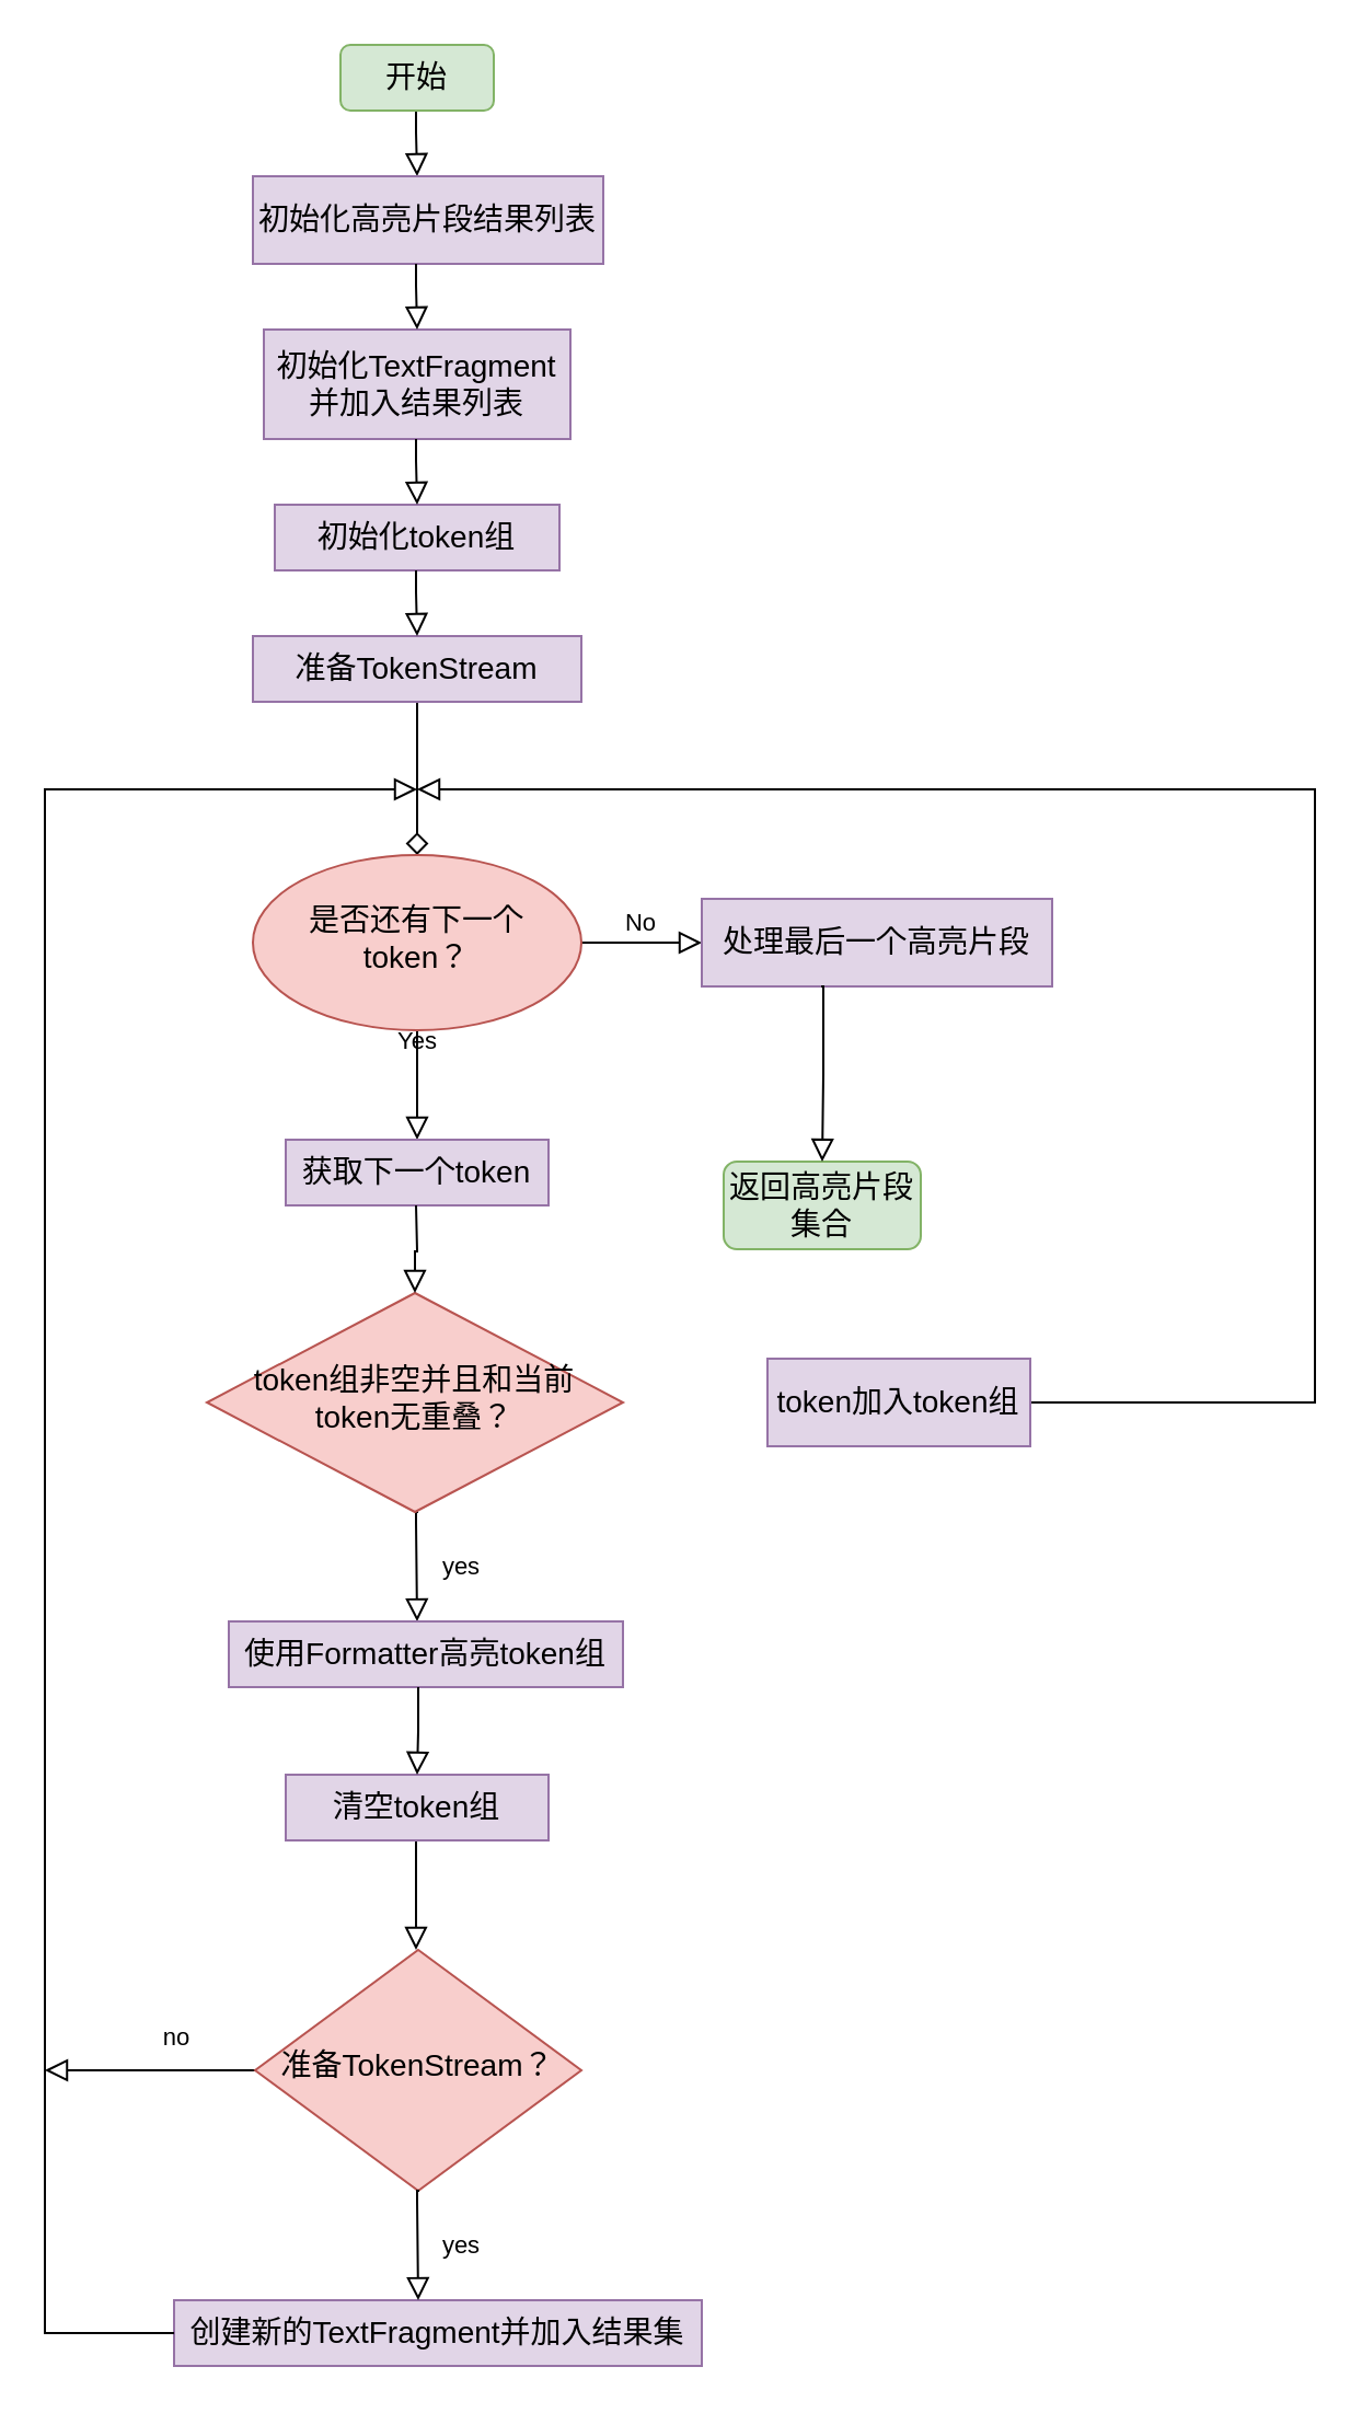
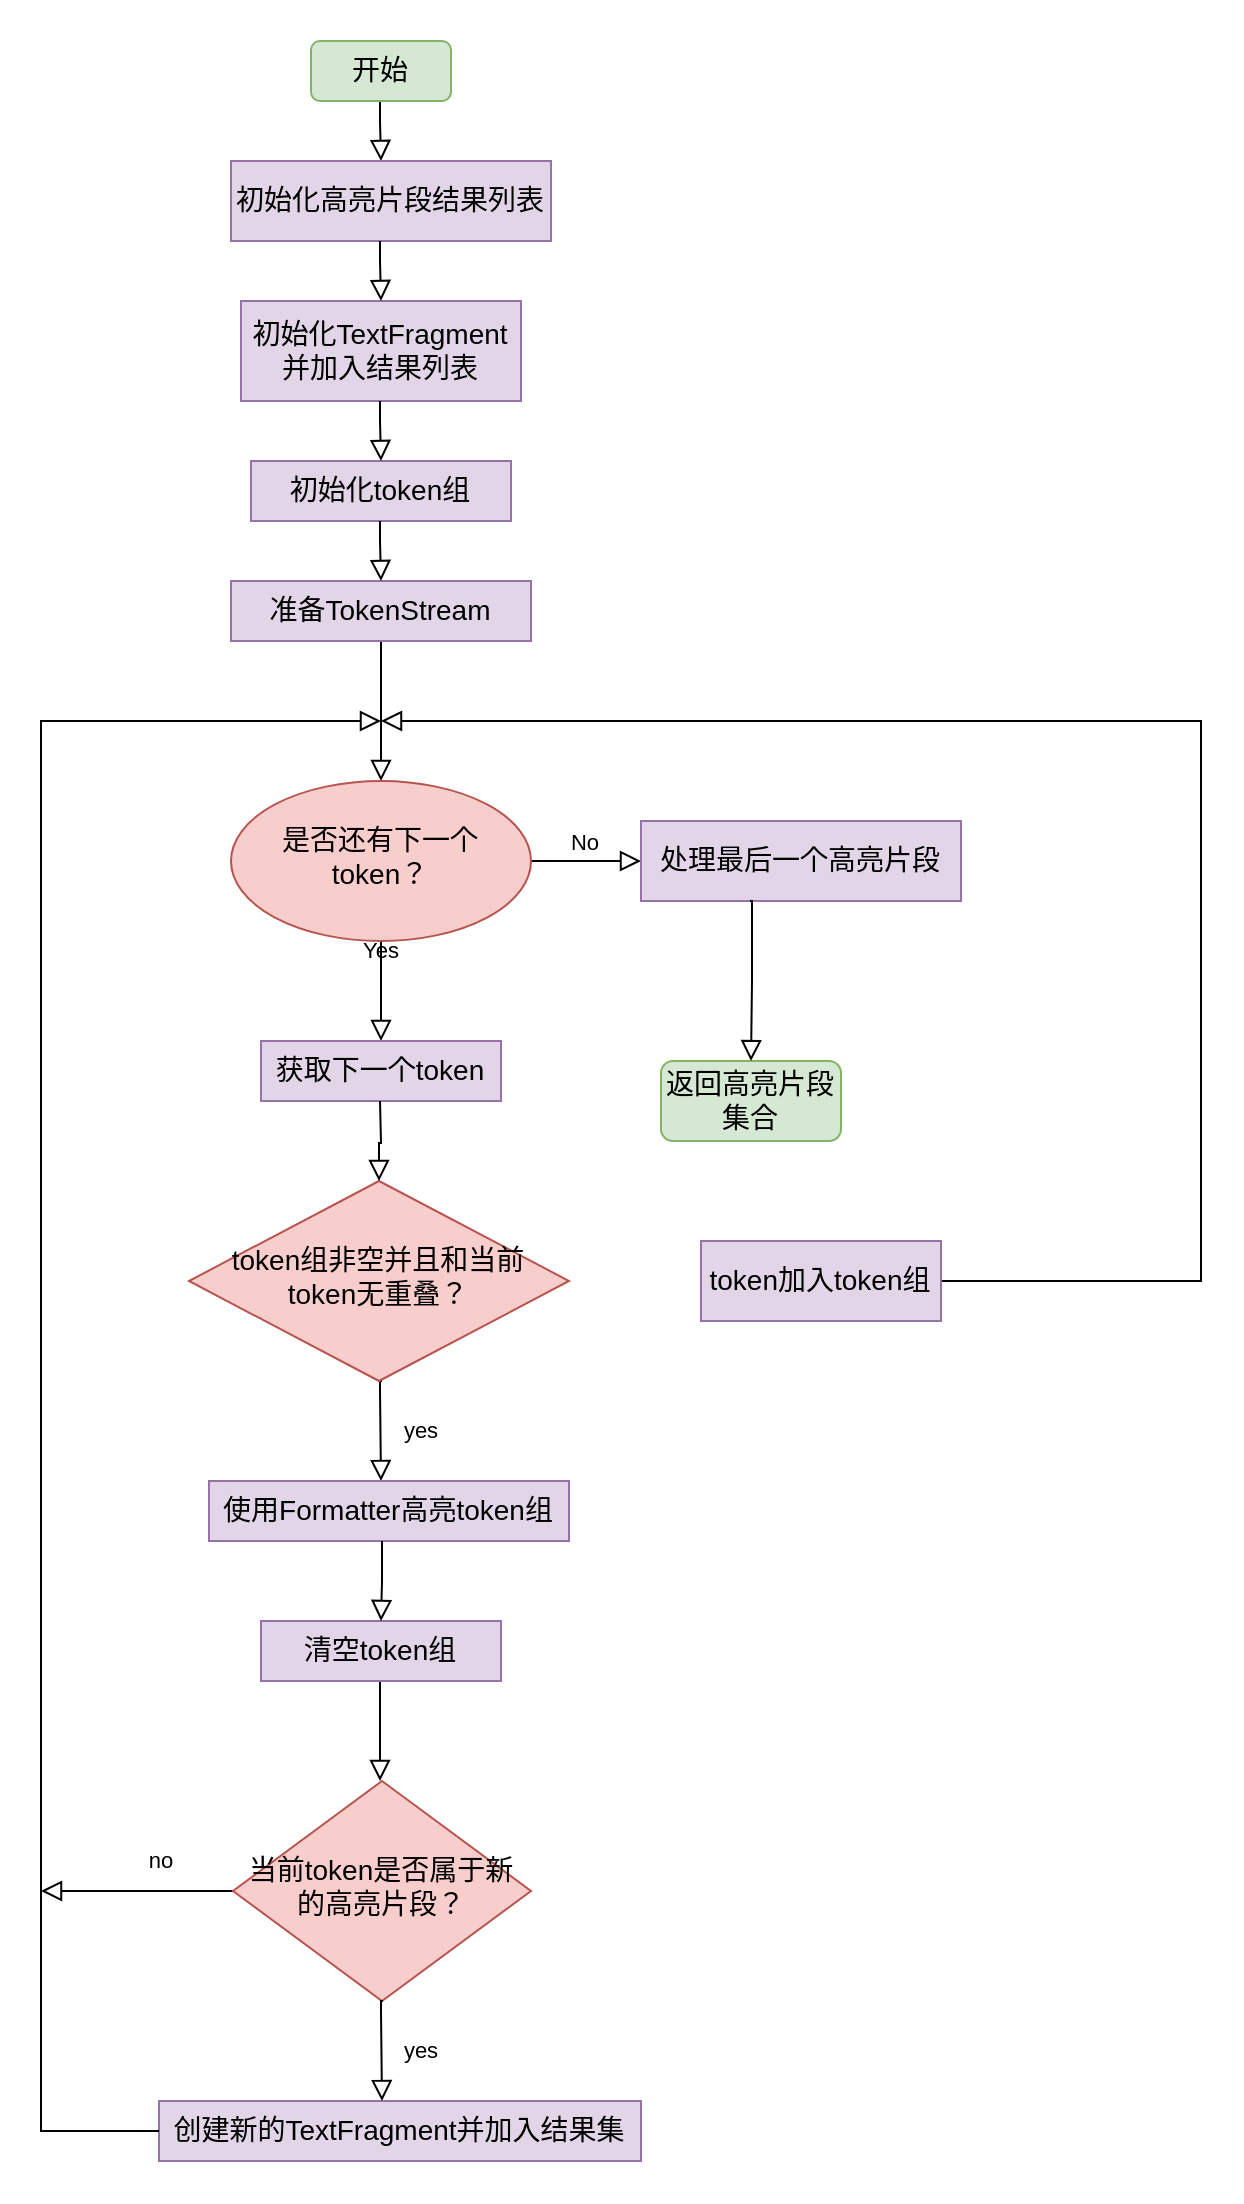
  <mxCell id="0" />
  <mxCell id="1" parent="0" />
- <mxCell id="2" value="" style="rounded=0;html=1;jettySize=auto;orthogonalLoop=1;fontSize=11;endArrow=diamond;endFill=0;endSize=8;strokeWidth=1;shadow=0;labelBackgroundColor=none;edgeStyle=orthogonalEdgeStyle;exitX=0.4;exitY=0.967;exitDx=0;exitDy=0;exitPerimeter=0;" parent="1" source="24" target="5" edge="1"><mxGeometry relative="1" as="geometry"><mxPoint x="190" y="350" as="sourcePoint" /><Array as="points"><mxPoint x="190" y="319" /></Array></mxGeometry></mxCell>
+ <mxCell id="2" value="" style="rounded=0;html=1;jettySize=auto;orthogonalLoop=1;fontSize=11;endArrow=block;endFill=0;endSize=8;strokeWidth=1;shadow=0;labelBackgroundColor=none;edgeStyle=orthogonalEdgeStyle;exitX=0.4;exitY=0.967;exitDx=0;exitDy=0;exitPerimeter=0;" parent="1" source="24" target="5" edge="1"><mxGeometry relative="1" as="geometry"><mxPoint x="190" y="350" as="sourcePoint" /><Array as="points"><mxPoint x="190" y="319" /></Array></mxGeometry></mxCell>
  <mxCell id="3" value="Yes" style="rounded=0;html=1;jettySize=auto;orthogonalLoop=1;fontSize=11;endArrow=block;endFill=0;endSize=8;strokeWidth=1;shadow=0;labelBackgroundColor=none;edgeStyle=orthogonalEdgeStyle;" parent="1" source="5" edge="1"><mxGeometry y="20" relative="1" as="geometry"><mxPoint as="offset" /><mxPoint x="190" y="520" as="targetPoint" /></mxGeometry></mxCell>
  <mxCell id="4" value="No" style="edgeStyle=orthogonalEdgeStyle;rounded=0;html=1;jettySize=auto;orthogonalLoop=1;fontSize=11;endArrow=block;endFill=0;endSize=8;strokeWidth=1;shadow=0;labelBackgroundColor=none;" parent="1" source="5" edge="1"><mxGeometry y="10" relative="1" as="geometry"><mxPoint as="offset" /><mxPoint x="320" y="430" as="targetPoint" /></mxGeometry></mxCell>
  <mxCell id="5" value="&lt;font style=&quot;font-size: 14px&quot;&gt;是否还有下一个token？&lt;/font&gt;" style="ellipse;whiteSpace=wrap;html=1;shadow=0;fontFamily=Helvetica;fontSize=12;align=center;strokeWidth=1;spacing=6;spacingTop=-4;fillColor=#f8cecc;strokeColor=#b85450;" parent="1" vertex="1"><mxGeometry x="115" y="390" width="150" height="80" as="geometry" /></mxCell>
  <mxCell id="6" value="yes" style="rounded=0;html=1;jettySize=auto;orthogonalLoop=1;fontSize=11;endArrow=block;endFill=0;endSize=8;strokeWidth=1;shadow=0;labelBackgroundColor=none;edgeStyle=orthogonalEdgeStyle;" parent="1" edge="1"><mxGeometry y="20" relative="1" as="geometry"><mxPoint as="offset" /><mxPoint x="190.5" y="690" as="sourcePoint" /><mxPoint x="190" y="740" as="targetPoint" /><Array as="points"><mxPoint x="189.5" y="695" /><mxPoint x="190.5" y="695" /></Array></mxGeometry></mxCell>
  <mxCell id="7" value="&lt;font style=&quot;font-size: 14px&quot;&gt;token组非空并且和当前token无重叠？&lt;/font&gt;" style="rhombus;whiteSpace=wrap;html=1;shadow=0;fontFamily=Helvetica;fontSize=12;align=center;strokeWidth=1;spacing=6;spacingTop=-4;fillColor=#f8cecc;strokeColor=#b85450;" parent="1" vertex="1"><mxGeometry x="94" y="590" width="190" height="100" as="geometry" /></mxCell>
  <mxCell id="8" value="&lt;font style=&quot;font-size: 14px&quot;&gt;获取下一个token&lt;/font&gt;" style="rounded=0;whiteSpace=wrap;html=1;fillColor=#e1d5e7;strokeColor=#9673a6;" vertex="1" parent="1"><mxGeometry x="130" y="520" width="120" height="30" as="geometry" /></mxCell>
  <mxCell id="9" value="" style="rounded=0;html=1;jettySize=auto;orthogonalLoop=1;fontSize=11;endArrow=block;endFill=0;endSize=8;strokeWidth=1;shadow=0;labelBackgroundColor=none;edgeStyle=orthogonalEdgeStyle;" edge="1" parent="1"><mxGeometry relative="1" as="geometry"><mxPoint x="189.5" y="50" as="sourcePoint" /><mxPoint x="190" y="80" as="targetPoint" /><Array as="points"><mxPoint x="190" y="60" /><mxPoint x="190" y="60" /></Array></mxGeometry></mxCell>
  <mxCell id="10" value="" style="rounded=0;html=1;jettySize=auto;orthogonalLoop=1;fontSize=11;endArrow=block;endFill=0;endSize=8;strokeWidth=1;shadow=0;labelBackgroundColor=none;edgeStyle=orthogonalEdgeStyle;exitX=1;exitY=0.5;exitDx=0;exitDy=0;" edge="1" parent="1" source="29"><mxGeometry relative="1" as="geometry"><mxPoint x="430" y="680" as="sourcePoint" /><mxPoint x="190" y="360" as="targetPoint" /><Array as="points"><mxPoint x="600" y="640" /><mxPoint x="600" y="360" /></Array></mxGeometry></mxCell>
  <mxCell id="11" value="" style="rounded=0;html=1;jettySize=auto;orthogonalLoop=1;fontSize=11;endArrow=block;endFill=0;endSize=8;strokeWidth=1;shadow=0;labelBackgroundColor=none;edgeStyle=orthogonalEdgeStyle;entryX=0.5;entryY=0;entryDx=0;entryDy=0;" edge="1" parent="1" target="7"><mxGeometry relative="1" as="geometry"><mxPoint x="189.5" y="550" as="sourcePoint" /><mxPoint x="189.5" y="600" as="targetPoint" /></mxGeometry></mxCell>
  <mxCell id="12" value="no" style="edgeStyle=orthogonalEdgeStyle;rounded=0;html=1;jettySize=auto;orthogonalLoop=1;fontSize=11;endArrow=block;endFill=0;endSize=8;strokeWidth=1;shadow=0;labelBackgroundColor=none;exitX=0;exitY=0.5;exitDx=0;exitDy=0;" edge="1" parent="1" source="13"><mxGeometry x="-0.25" y="-15" relative="1" as="geometry"><mxPoint as="offset" /><mxPoint x="20" y="945" as="targetPoint" /><mxPoint x="50" y="930" as="sourcePoint" /></mxGeometry></mxCell>
- <mxCell id="13" value="&lt;font style=&quot;font-size: 14px&quot;&gt;准备TokenStream？&lt;/font&gt;" style="rhombus;whiteSpace=wrap;html=1;shadow=0;fontFamily=Helvetica;fontSize=12;align=center;strokeWidth=1;spacing=6;spacingTop=-4;fillColor=#f8cecc;strokeColor=#b85450;" vertex="1" parent="1"><mxGeometry x="116" y="890" width="149" height="110" as="geometry" /></mxCell>
+ <mxCell id="13" value="&lt;font style=&quot;font-size: 14px&quot;&gt;当前token是否属于新的高亮片段？&lt;/font&gt;" style="rhombus;whiteSpace=wrap;html=1;shadow=0;fontFamily=Helvetica;fontSize=12;align=center;strokeWidth=1;spacing=6;spacingTop=-4;fillColor=#f8cecc;strokeColor=#b85450;" vertex="1" parent="1"><mxGeometry x="116" y="890" width="149" height="110" as="geometry" /></mxCell>
  <mxCell id="14" value="" style="rounded=0;html=1;jettySize=auto;orthogonalLoop=1;fontSize=11;endArrow=block;endFill=0;endSize=8;strokeWidth=1;shadow=0;labelBackgroundColor=none;edgeStyle=orthogonalEdgeStyle;entryX=0.5;entryY=0;entryDx=0;entryDy=0;" edge="1" parent="1"><mxGeometry relative="1" as="geometry"><mxPoint x="189.5" y="840" as="sourcePoint" /><mxPoint x="189.5" y="890" as="targetPoint" /><Array as="points" /></mxGeometry></mxCell>
  <mxCell id="15" value="&lt;span&gt;&lt;font style=&quot;font-size: 14px&quot;&gt;使用Formatter高亮token组&lt;/font&gt;&lt;/span&gt;" style="rounded=0;whiteSpace=wrap;html=1;fillColor=#e1d5e7;strokeColor=#9673a6;" vertex="1" parent="1"><mxGeometry x="104" y="740" width="180" height="30" as="geometry" /></mxCell>
  <mxCell id="16" value="&lt;font style=&quot;font-size: 14px&quot;&gt;返回高亮片段集合&lt;/font&gt;" style="rounded=1;whiteSpace=wrap;html=1;fontSize=12;glass=0;strokeWidth=1;shadow=0;fillColor=#d5e8d4;strokeColor=#82b366;" vertex="1" parent="1"><mxGeometry x="330" y="530" width="90" height="40" as="geometry" /></mxCell>
  <mxCell id="17" value="&lt;span&gt;&lt;font style=&quot;font-size: 14px&quot;&gt;处理最后一个高亮片段&lt;/font&gt;&lt;/span&gt;" style="rounded=0;whiteSpace=wrap;html=1;fillColor=#e1d5e7;strokeColor=#9673a6;" vertex="1" parent="1"><mxGeometry x="320" y="410" width="160" height="40" as="geometry" /></mxCell>
  <mxCell id="18" value="" style="rounded=0;html=1;jettySize=auto;orthogonalLoop=1;fontSize=11;endArrow=block;endFill=0;endSize=8;strokeWidth=1;shadow=0;labelBackgroundColor=none;edgeStyle=orthogonalEdgeStyle;entryX=0.5;entryY=0;entryDx=0;entryDy=0;" edge="1" parent="1"><mxGeometry relative="1" as="geometry"><mxPoint x="374.5" y="450" as="sourcePoint" /><mxPoint x="375" y="530" as="targetPoint" /><Array as="points"><mxPoint x="375.5" y="450" /><mxPoint x="375.5" y="490" /></Array></mxGeometry></mxCell>
  <mxCell id="19" value="&lt;font style=&quot;font-size: 14px&quot;&gt;创建新的TextFragment并加入结果集&lt;/font&gt;" style="rounded=0;whiteSpace=wrap;html=1;fillColor=#e1d5e7;strokeColor=#9673a6;" vertex="1" parent="1"><mxGeometry x="79" y="1050" width="241" height="30" as="geometry" /></mxCell>
  <mxCell id="20" value="&lt;span&gt;&lt;font style=&quot;font-size: 14px&quot;&gt;初始化高亮片段结果列表&lt;/font&gt;&lt;/span&gt;" style="rounded=0;whiteSpace=wrap;html=1;fillColor=#e1d5e7;strokeColor=#9673a6;" vertex="1" parent="1"><mxGeometry x="115" y="80" width="160" height="40" as="geometry" /></mxCell>
  <mxCell id="21" value="&lt;font style=&quot;font-size: 14px&quot;&gt;开始&lt;/font&gt;" style="rounded=1;whiteSpace=wrap;html=1;fillColor=#d5e8d4;strokeColor=#82b366;" vertex="1" parent="1"><mxGeometry x="155" y="20" width="70" height="30" as="geometry" /></mxCell>
  <mxCell id="22" value="&lt;font style=&quot;font-size: 14px&quot;&gt;初始化TextFragment并加入结果列表&lt;/font&gt;" style="rounded=0;whiteSpace=wrap;html=1;fillColor=#e1d5e7;strokeColor=#9673a6;" vertex="1" parent="1"><mxGeometry x="120" y="150" width="140" height="50" as="geometry" /></mxCell>
  <mxCell id="23" value="&lt;span&gt;&lt;font style=&quot;font-size: 14px&quot;&gt;初始化token组&lt;/font&gt;&lt;br&gt;&lt;/span&gt;" style="rounded=0;whiteSpace=wrap;html=1;fillColor=#e1d5e7;strokeColor=#9673a6;" vertex="1" parent="1"><mxGeometry x="125" y="230" width="130" height="30" as="geometry" /></mxCell>
  <mxCell id="24" value="&lt;font style=&quot;font-size: 14px&quot;&gt;准备TokenStream&lt;/font&gt;" style="rounded=0;whiteSpace=wrap;html=1;fillColor=#e1d5e7;strokeColor=#9673a6;" vertex="1" parent="1"><mxGeometry x="115" y="290" width="150" height="30" as="geometry" /></mxCell>
  <mxCell id="25" value="" style="rounded=0;html=1;jettySize=auto;orthogonalLoop=1;fontSize=11;endArrow=block;endFill=0;endSize=8;strokeWidth=1;shadow=0;labelBackgroundColor=none;edgeStyle=orthogonalEdgeStyle;exitX=0;exitY=0.5;exitDx=0;exitDy=0;" edge="1" parent="1" source="19"><mxGeometry relative="1" as="geometry"><mxPoint x="30" y="1320" as="sourcePoint" /><mxPoint x="190" y="360" as="targetPoint" /><Array as="points"><mxPoint x="20" y="1065" /><mxPoint x="20" y="360" /></Array></mxGeometry></mxCell>
  <mxCell id="26" value="" style="rounded=0;html=1;jettySize=auto;orthogonalLoop=1;fontSize=11;endArrow=block;endFill=0;endSize=8;strokeWidth=1;shadow=0;labelBackgroundColor=none;edgeStyle=orthogonalEdgeStyle;" edge="1" parent="1"><mxGeometry relative="1" as="geometry"><mxPoint x="189.5" y="120" as="sourcePoint" /><mxPoint x="190" y="150" as="targetPoint" /><Array as="points"><mxPoint x="190" y="130" /><mxPoint x="190" y="130" /></Array></mxGeometry></mxCell>
  <mxCell id="27" value="" style="rounded=0;html=1;jettySize=auto;orthogonalLoop=1;fontSize=11;endArrow=block;endFill=0;endSize=8;strokeWidth=1;shadow=0;labelBackgroundColor=none;edgeStyle=orthogonalEdgeStyle;" edge="1" parent="1"><mxGeometry relative="1" as="geometry"><mxPoint x="189.5" y="200" as="sourcePoint" /><mxPoint x="190" y="230" as="targetPoint" /><Array as="points"><mxPoint x="190" y="210" /><mxPoint x="190" y="210" /></Array></mxGeometry></mxCell>
  <mxCell id="28" value="" style="rounded=0;html=1;jettySize=auto;orthogonalLoop=1;fontSize=11;endArrow=block;endFill=0;endSize=8;strokeWidth=1;shadow=0;labelBackgroundColor=none;edgeStyle=orthogonalEdgeStyle;" edge="1" parent="1"><mxGeometry relative="1" as="geometry"><mxPoint x="189.5" y="260" as="sourcePoint" /><mxPoint x="190" y="290" as="targetPoint" /><Array as="points"><mxPoint x="190" y="270" /><mxPoint x="190" y="270" /></Array></mxGeometry></mxCell>
  <mxCell id="29" value="&lt;font style=&quot;font-size: 14px&quot;&gt;token加入token组&lt;/font&gt;" style="rounded=0;whiteSpace=wrap;html=1;fontSize=14;fillColor=#e1d5e7;strokeColor=#9673a6;" vertex="1" parent="1"><mxGeometry x="350" y="620" width="120" height="40" as="geometry" /></mxCell>
  <mxCell id="30" value="&lt;span&gt;&lt;font style=&quot;font-size: 14px&quot;&gt;清空token组&lt;/font&gt;&lt;/span&gt;" style="rounded=0;whiteSpace=wrap;html=1;fillColor=#e1d5e7;strokeColor=#9673a6;" vertex="1" parent="1"><mxGeometry x="130" y="810" width="120" height="30" as="geometry" /></mxCell>
  <mxCell id="31" value="yes" style="rounded=0;html=1;jettySize=auto;orthogonalLoop=1;fontSize=11;endArrow=block;endFill=0;endSize=8;strokeWidth=1;shadow=0;labelBackgroundColor=none;edgeStyle=orthogonalEdgeStyle;" edge="1" parent="1"><mxGeometry y="20" relative="1" as="geometry"><mxPoint as="offset" /><mxPoint x="191" y="1000" as="sourcePoint" /><mxPoint x="190.5" y="1050" as="targetPoint" /><Array as="points"><mxPoint x="190" y="1005" /><mxPoint x="191" y="1005" /></Array></mxGeometry></mxCell>
  <mxCell id="32" value="" style="rounded=0;html=1;jettySize=auto;orthogonalLoop=1;fontSize=11;endArrow=block;endFill=0;endSize=8;strokeWidth=1;shadow=0;labelBackgroundColor=none;edgeStyle=orthogonalEdgeStyle;entryX=0.5;entryY=0;entryDx=0;entryDy=0;" edge="1" parent="1"><mxGeometry relative="1" as="geometry"><mxPoint x="190.5" y="770" as="sourcePoint" /><mxPoint x="190" y="810" as="targetPoint" /><Array as="points"><mxPoint x="190.5" y="790" /></Array></mxGeometry></mxCell>
